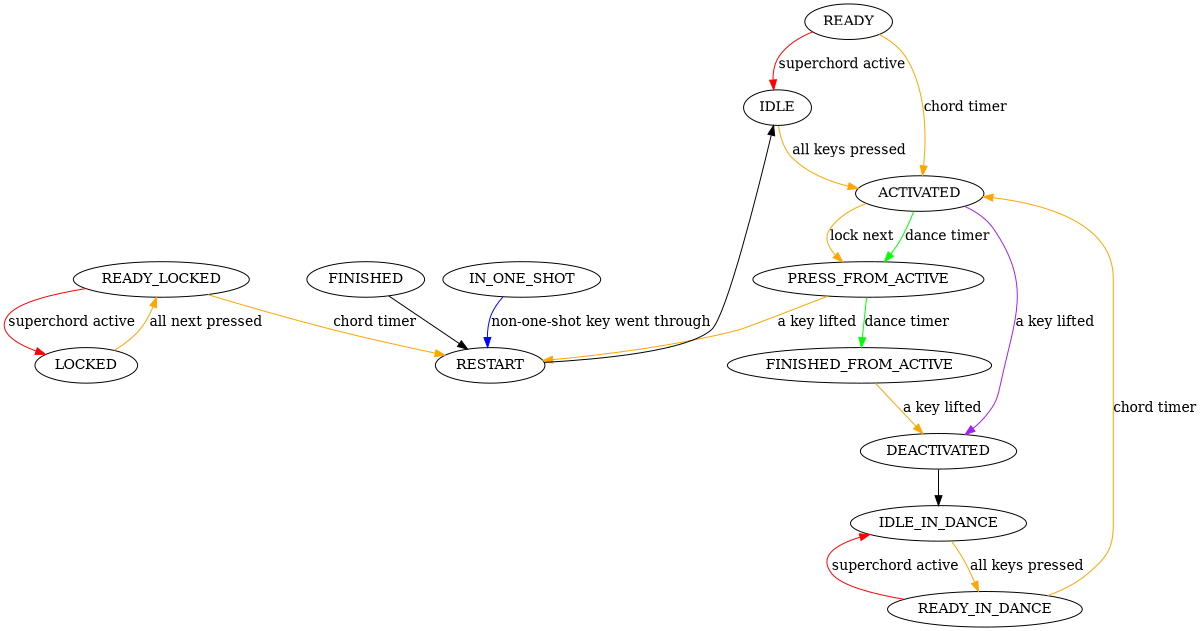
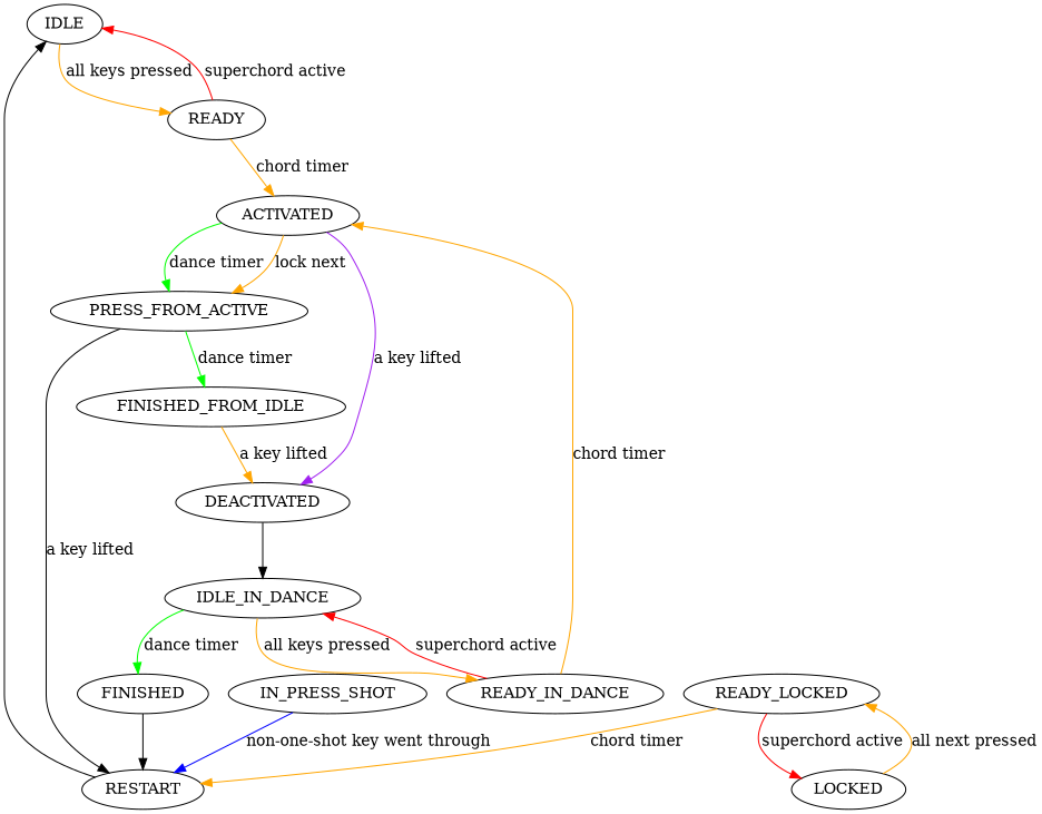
  digraph {
    edge [color=orange]
    IDLE
    READY
    ACTIVATED
    DEACTIVATED
    PRESS_FROM_ACTIVE
    IDLE_IN_DANCE
-   FINISHED_FROM_ACTIVE
+   FINISHED_FROM_ACTIVE [label=FINISHED_FROM_IDLE]
    RESTART
    READY_IN_DANCE
    FINISHED
    LOCKED
    READY_LOCKED
-   IN_ONE_SHOT
-   IDLE -> ACTIVATED [label="all keys pressed"]
+   IN_ONE_SHOT [label=IN_PRESS_SHOT]
+   IDLE -> READY [label="all keys pressed"]
    READY -> IDLE [color=red label="superchord active"]
    READY -> ACTIVATED [label="chord timer"]
    ACTIVATED -> DEACTIVATED [color=purple label="a key lifted"]
    ACTIVATED -> PRESS_FROM_ACTIVE [color=green label="dance timer"]
    ACTIVATED -> PRESS_FROM_ACTIVE [label="lock next"]
    DEACTIVATED -> IDLE_IN_DANCE [color=""]
    PRESS_FROM_ACTIVE -> FINISHED_FROM_ACTIVE [color=green label="dance timer"]
-   PRESS_FROM_ACTIVE -> RESTART [label="a key lifted"]
+   PRESS_FROM_ACTIVE -> RESTART [color=black label="a key lifted"]
    IDLE_IN_DANCE -> READY_IN_DANCE [label="all keys pressed"]
+   IDLE_IN_DANCE -> FINISHED [color=green label="dance timer"]
    FINISHED_FROM_ACTIVE -> DEACTIVATED [label="a key lifted"]
    RESTART -> IDLE [color=""]
    READY_IN_DANCE -> ACTIVATED [label="chord timer"]
    READY_IN_DANCE -> IDLE_IN_DANCE [color=red label="superchord active"]
    FINISHED -> RESTART [color=""]
    LOCKED -> READY_LOCKED [label="all next pressed"]
    READY_LOCKED -> RESTART [label="chord timer"]
    READY_LOCKED -> LOCKED [color=red label="superchord active"]
    IN_ONE_SHOT -> RESTART [color=blue label="non-one-shot key went through"]
  }
